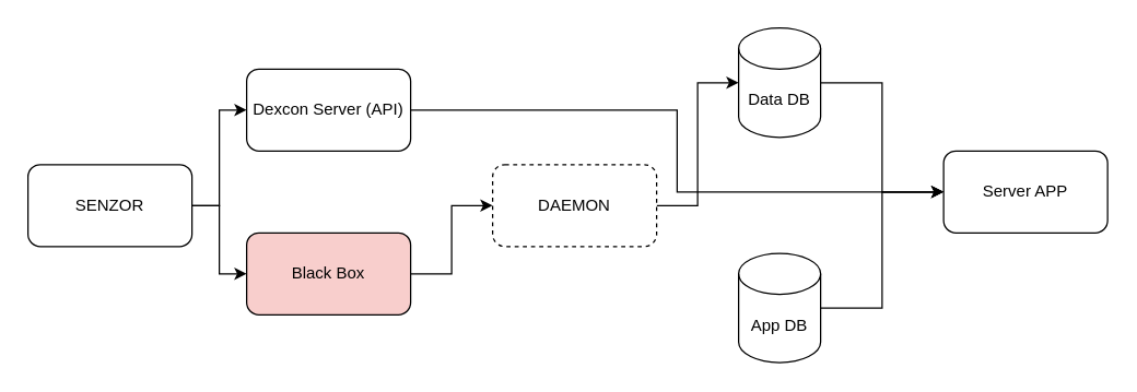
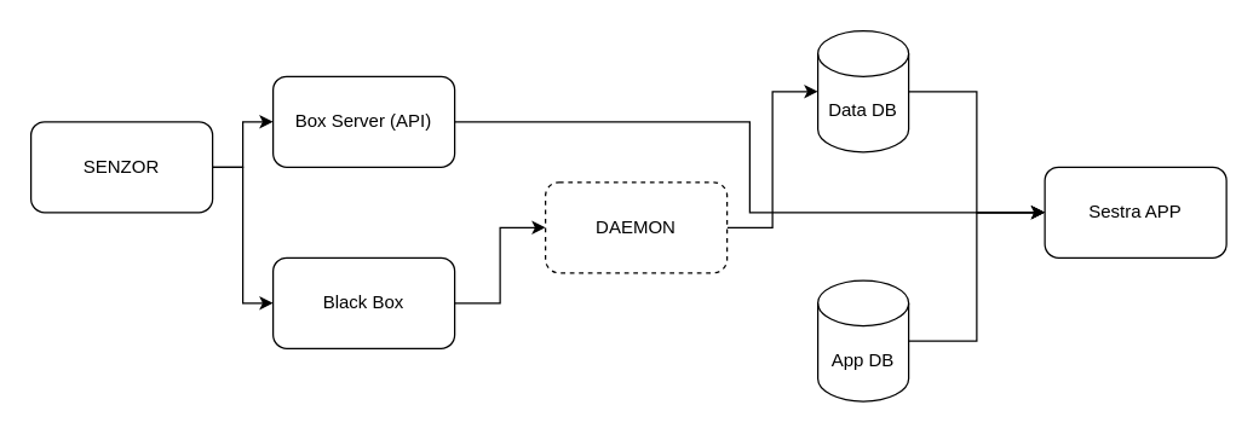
  <mxCell id="0" />
  <mxCell id="1" parent="0" />
  <mxCell id="2" style="edgeStyle=orthogonalEdgeStyle;rounded=0;orthogonalLoop=1;jettySize=auto;html=1;entryX=0;entryY=0.5;entryDx=0;entryDy=0;" edge="1" parent="1" source="4" target="6"><mxGeometry relative="1" as="geometry" /></mxCell>
  <mxCell id="3" style="edgeStyle=orthogonalEdgeStyle;rounded=0;orthogonalLoop=1;jettySize=auto;html=1;entryX=0;entryY=0.5;entryDx=0;entryDy=0;" edge="1" parent="1" source="4" target="8"><mxGeometry relative="1" as="geometry" /></mxCell>
- <mxCell id="4" value="SENZOR" style="rounded=1;whiteSpace=wrap;html=1;" vertex="1" parent="1"><mxGeometry x="20" y="120" width="120" height="60" as="geometry" /></mxCell>
+ <mxCell id="4" value="SENZOR" style="rounded=1;whiteSpace=wrap;html=1;" vertex="1" parent="1"><mxGeometry x="20" y="80" width="120" height="60" as="geometry" /></mxCell>
  <mxCell id="5" style="edgeStyle=orthogonalEdgeStyle;rounded=0;orthogonalLoop=1;jettySize=auto;html=1;" edge="1" parent="1" source="6" target="15"><mxGeometry relative="1" as="geometry" /></mxCell>
- <mxCell id="6" value="Dexcon Server (API)" style="rounded=1;whiteSpace=wrap;html=1;" vertex="1" parent="1"><mxGeometry x="180" y="50" width="120" height="60" as="geometry" /></mxCell>
+ <mxCell id="6" value="Box Server (API)" style="rounded=1;whiteSpace=wrap;html=1;" vertex="1" parent="1"><mxGeometry x="180" y="50" width="120" height="60" as="geometry" /></mxCell>
  <mxCell id="7" style="edgeStyle=orthogonalEdgeStyle;rounded=0;orthogonalLoop=1;jettySize=auto;html=1;entryX=0;entryY=0.5;entryDx=0;entryDy=0;" edge="1" parent="1" source="8" target="10"><mxGeometry relative="1" as="geometry" /></mxCell>
- <mxCell id="8" value="Black Box" style="rounded=1;whiteSpace=wrap;html=1;fillColor=#f8cecc;" vertex="1" parent="1"><mxGeometry x="180" y="170" width="120" height="60" as="geometry" /></mxCell>
+ <mxCell id="8" value="Black Box" style="rounded=1;whiteSpace=wrap;html=1;" vertex="1" parent="1"><mxGeometry x="180" y="170" width="120" height="60" as="geometry" /></mxCell>
  <mxCell id="9" style="edgeStyle=orthogonalEdgeStyle;rounded=0;orthogonalLoop=1;jettySize=auto;html=1;entryX=0;entryY=0.5;entryDx=0;entryDy=0;entryPerimeter=0;" edge="1" parent="1" source="10" target="12"><mxGeometry relative="1" as="geometry" /></mxCell>
  <mxCell id="10" value="DAEMON" style="rounded=1;whiteSpace=wrap;html=1;dashed=1;" vertex="1" parent="1"><mxGeometry x="360" y="120" width="120" height="60" as="geometry" /></mxCell>
  <mxCell id="11" style="edgeStyle=orthogonalEdgeStyle;rounded=0;orthogonalLoop=1;jettySize=auto;html=1;entryX=0;entryY=0.5;entryDx=0;entryDy=0;" edge="1" parent="1" source="12" target="15"><mxGeometry relative="1" as="geometry" /></mxCell>
  <mxCell id="12" value="Data DB" style="shape=cylinder3;whiteSpace=wrap;html=1;boundedLbl=1;backgroundOutline=1;size=15;" vertex="1" parent="1"><mxGeometry x="540" y="20" width="60" height="80" as="geometry" /></mxCell>
  <mxCell id="13" style="edgeStyle=orthogonalEdgeStyle;rounded=0;orthogonalLoop=1;jettySize=auto;html=1;entryX=0;entryY=0.5;entryDx=0;entryDy=0;" edge="1" parent="1" source="14" target="15"><mxGeometry relative="1" as="geometry" /></mxCell>
  <mxCell id="14" value="App DB" style="shape=cylinder3;whiteSpace=wrap;html=1;boundedLbl=1;backgroundOutline=1;size=15;" vertex="1" parent="1"><mxGeometry x="540" y="185" width="60" height="80" as="geometry" /></mxCell>
- <mxCell id="15" value="Server APP" style="rounded=1;whiteSpace=wrap;html=1;" vertex="1" parent="1"><mxGeometry x="690" y="110" width="120" height="60" as="geometry" /></mxCell>
+ <mxCell id="15" value="Sestra APP" style="rounded=1;whiteSpace=wrap;html=1;" vertex="1" parent="1"><mxGeometry x="690" y="110" width="120" height="60" as="geometry" /></mxCell>
